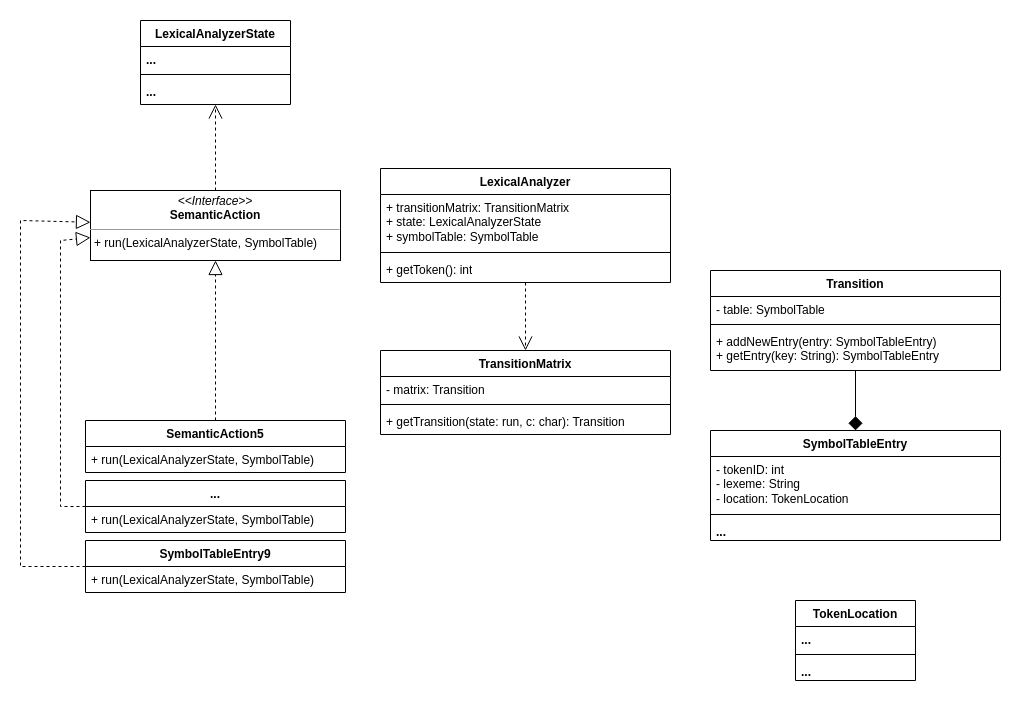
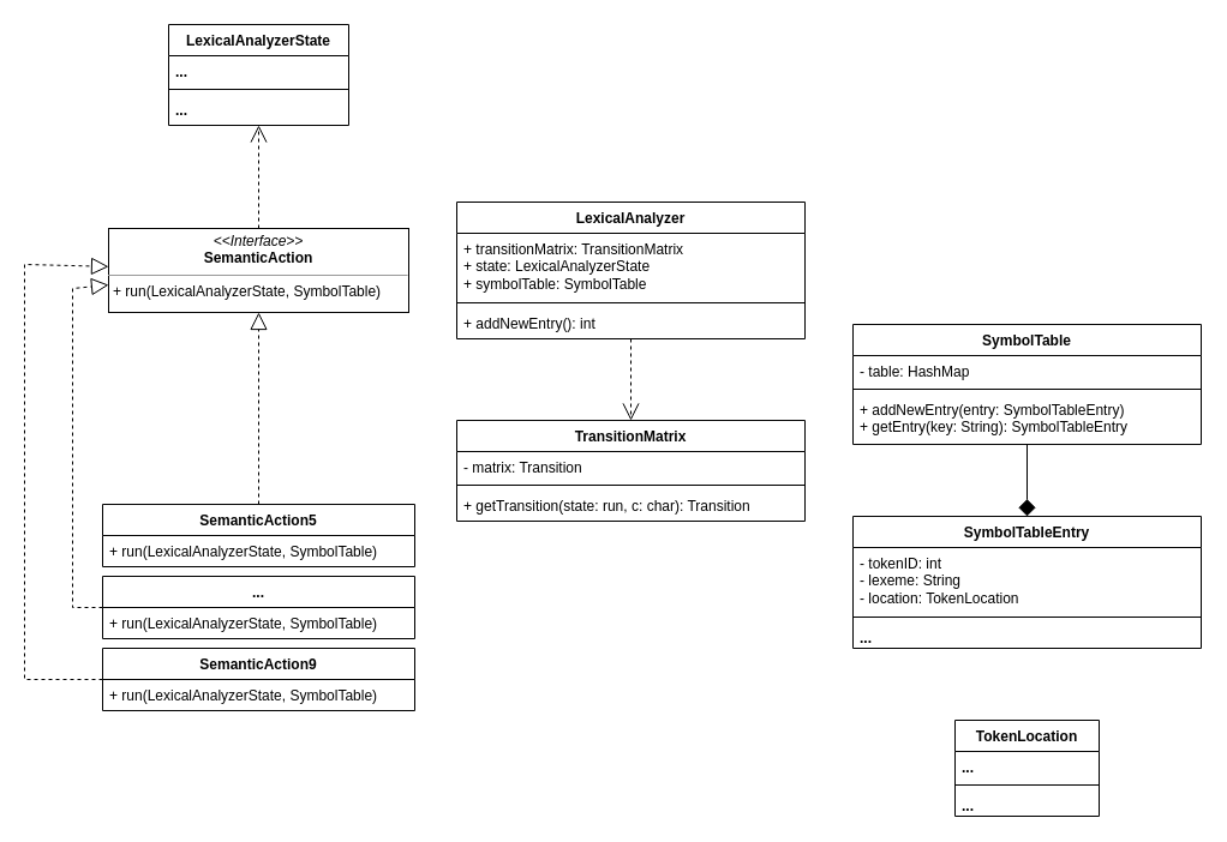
  <mxCell id="0" />
  <mxCell id="1" parent="0" />
  <mxCell id="2" value="LexicalAnalyzer" style="swimlane;fontStyle=1;align=center;verticalAlign=top;childLayout=stackLayout;horizontal=1;startSize=26;horizontalStack=0;resizeParent=1;resizeParentMax=0;resizeLast=0;collapsible=1;marginBottom=0;whiteSpace=wrap;html=1;" vertex="1" parent="1"><mxGeometry x="380" y="168" width="290" height="114" as="geometry" /></mxCell>
  <mxCell id="3" value="+ transitionMatrix: TransitionMatrix&lt;br&gt;+ state:&amp;nbsp;LexicalAnalyzerState&lt;br&gt;+&amp;nbsp;symbolTable:&amp;nbsp;SymbolTable" style="text;strokeColor=none;fillColor=none;align=left;verticalAlign=top;spacingLeft=4;spacingRight=4;overflow=hidden;rotatable=0;points=[[0,0.5],[1,0.5]];portConstraint=eastwest;whiteSpace=wrap;html=1;" vertex="1" parent="2"><mxGeometry y="26" width="290" height="54" as="geometry" /></mxCell>
  <mxCell id="4" value="" style="line;strokeWidth=1;fillColor=none;align=left;verticalAlign=middle;spacingTop=-1;spacingLeft=3;spacingRight=3;rotatable=0;labelPosition=right;points=[];portConstraint=eastwest;strokeColor=inherit;" vertex="1" parent="2"><mxGeometry y="80" width="290" height="8" as="geometry" /></mxCell>
- <mxCell id="5" value="+ getToken(): int" style="text;strokeColor=none;fillColor=none;align=left;verticalAlign=top;spacingLeft=4;spacingRight=4;overflow=hidden;rotatable=0;points=[[0,0.5],[1,0.5]];portConstraint=eastwest;whiteSpace=wrap;html=1;" vertex="1" parent="2"><mxGeometry y="88" width="290" height="26" as="geometry" /></mxCell>
+ <mxCell id="5" value="+ addNewEntry(): int" style="text;strokeColor=none;fillColor=none;align=left;verticalAlign=top;spacingLeft=4;spacingRight=4;overflow=hidden;rotatable=0;points=[[0,0.5],[1,0.5]];portConstraint=eastwest;whiteSpace=wrap;html=1;" vertex="1" parent="2"><mxGeometry y="88" width="290" height="26" as="geometry" /></mxCell>
  <mxCell id="6" value="&lt;p style=&quot;margin:0px;margin-top:4px;text-align:center;&quot;&gt;&lt;i&gt;&amp;lt;&amp;lt;Interface&amp;gt;&amp;gt;&lt;/i&gt;&lt;br&gt;&lt;b&gt;SemanticAction&lt;/b&gt;&lt;/p&gt;&lt;hr size=&quot;1&quot;&gt;&lt;p style=&quot;margin:0px;margin-left:4px;&quot;&gt;+ run(LexicalAnalyzerState, SymbolTable)&lt;/p&gt;" style="verticalAlign=top;align=left;overflow=fill;fontSize=12;fontFamily=Helvetica;html=1;whiteSpace=wrap;" vertex="1" parent="1"><mxGeometry x="90" y="190" width="250" height="70" as="geometry" /></mxCell>
  <mxCell id="7" value="SemanticAction5" style="swimlane;fontStyle=1;align=center;verticalAlign=top;childLayout=stackLayout;horizontal=1;startSize=26;horizontalStack=0;resizeParent=1;resizeParentMax=0;resizeLast=0;collapsible=1;marginBottom=0;whiteSpace=wrap;html=1;" vertex="1" parent="1"><mxGeometry x="85" y="420" width="260" height="52" as="geometry" /></mxCell>
  <mxCell id="8" value="+ run(LexicalAnalyzerState, SymbolTable)" style="text;strokeColor=none;fillColor=none;align=left;verticalAlign=top;spacingLeft=4;spacingRight=4;overflow=hidden;rotatable=0;points=[[0,0.5],[1,0.5]];portConstraint=eastwest;whiteSpace=wrap;html=1;" vertex="1" parent="7"><mxGeometry y="26" width="260" height="26" as="geometry" /></mxCell>
- <mxCell id="9" value="SymbolTableEntry9" style="swimlane;fontStyle=1;align=center;verticalAlign=top;childLayout=stackLayout;horizontal=1;startSize=26;horizontalStack=0;resizeParent=1;resizeParentMax=0;resizeLast=0;collapsible=1;marginBottom=0;whiteSpace=wrap;html=1;" vertex="1" parent="1"><mxGeometry x="85" y="540" width="260" height="52" as="geometry" /></mxCell>
+ <mxCell id="9" value="SemanticAction9" style="swimlane;fontStyle=1;align=center;verticalAlign=top;childLayout=stackLayout;horizontal=1;startSize=26;horizontalStack=0;resizeParent=1;resizeParentMax=0;resizeLast=0;collapsible=1;marginBottom=0;whiteSpace=wrap;html=1;" vertex="1" parent="1"><mxGeometry x="85" y="540" width="260" height="52" as="geometry" /></mxCell>
  <mxCell id="10" value="+ run(LexicalAnalyzerState, SymbolTable)" style="text;strokeColor=none;fillColor=none;align=left;verticalAlign=top;spacingLeft=4;spacingRight=4;overflow=hidden;rotatable=0;points=[[0,0.5],[1,0.5]];portConstraint=eastwest;whiteSpace=wrap;html=1;" vertex="1" parent="9"><mxGeometry y="26" width="260" height="26" as="geometry" /></mxCell>
  <mxCell id="11" value="..." style="swimlane;fontStyle=1;align=center;verticalAlign=top;childLayout=stackLayout;horizontal=1;startSize=26;horizontalStack=0;resizeParent=1;resizeParentMax=0;resizeLast=0;collapsible=1;marginBottom=0;whiteSpace=wrap;html=1;" vertex="1" parent="1"><mxGeometry x="85" y="480" width="260" height="52" as="geometry" /></mxCell>
  <mxCell id="12" value="+ run(LexicalAnalyzerState, SymbolTable)" style="text;strokeColor=none;fillColor=none;align=left;verticalAlign=top;spacingLeft=4;spacingRight=4;overflow=hidden;rotatable=0;points=[[0,0.5],[1,0.5]];portConstraint=eastwest;whiteSpace=wrap;html=1;" vertex="1" parent="11"><mxGeometry y="26" width="260" height="26" as="geometry" /></mxCell>
  <mxCell id="13" value="" style="endArrow=block;dashed=1;endFill=0;endSize=12;html=1;rounded=0;" edge="1" parent="1" source="7" target="6"><mxGeometry width="160" relative="1" as="geometry"><mxPoint x="290" y="350" as="sourcePoint" /><mxPoint x="450" y="350" as="targetPoint" /></mxGeometry></mxCell>
  <mxCell id="14" value="" style="endArrow=block;dashed=1;endFill=0;endSize=12;html=1;rounded=0;" edge="1" parent="1" source="11" target="6"><mxGeometry width="160" relative="1" as="geometry"><mxPoint x="225" y="430" as="sourcePoint" /><mxPoint x="225" y="290" as="targetPoint" /><Array as="points"><mxPoint x="60" y="506" /><mxPoint x="60" y="240" /></Array></mxGeometry></mxCell>
  <mxCell id="15" value="" style="endArrow=block;dashed=1;endFill=0;endSize=12;html=1;rounded=0;" edge="1" parent="1" source="9" target="6"><mxGeometry width="160" relative="1" as="geometry"><mxPoint x="225" y="430" as="sourcePoint" /><mxPoint x="225" y="290" as="targetPoint" /><Array as="points"><mxPoint x="20" y="566" /><mxPoint x="20" y="220" /></Array></mxGeometry></mxCell>
  <mxCell id="16" value="TransitionMatrix" style="swimlane;fontStyle=1;align=center;verticalAlign=top;childLayout=stackLayout;horizontal=1;startSize=26;horizontalStack=0;resizeParent=1;resizeParentMax=0;resizeLast=0;collapsible=1;marginBottom=0;whiteSpace=wrap;html=1;" vertex="1" parent="1"><mxGeometry x="380" y="350" width="290" height="84" as="geometry" /></mxCell>
  <mxCell id="17" value="- matrix: Transition" style="text;strokeColor=none;fillColor=none;align=left;verticalAlign=top;spacingLeft=4;spacingRight=4;overflow=hidden;rotatable=0;points=[[0,0.5],[1,0.5]];portConstraint=eastwest;whiteSpace=wrap;html=1;" vertex="1" parent="16"><mxGeometry y="26" width="290" height="24" as="geometry" /></mxCell>
  <mxCell id="18" value="" style="line;strokeWidth=1;fillColor=none;align=left;verticalAlign=middle;spacingTop=-1;spacingLeft=3;spacingRight=3;rotatable=0;labelPosition=right;points=[];portConstraint=eastwest;strokeColor=inherit;" vertex="1" parent="16"><mxGeometry y="50" width="290" height="8" as="geometry" /></mxCell>
  <mxCell id="19" value="+ getTransition(state: run, c: char): Transition" style="text;strokeColor=none;fillColor=none;align=left;verticalAlign=top;spacingLeft=4;spacingRight=4;overflow=hidden;rotatable=0;points=[[0,0.5],[1,0.5]];portConstraint=eastwest;whiteSpace=wrap;html=1;" vertex="1" parent="16"><mxGeometry y="58" width="290" height="26" as="geometry" /></mxCell>
  <mxCell id="20" value="LexicalAnalyzerState" style="swimlane;fontStyle=1;align=center;verticalAlign=top;childLayout=stackLayout;horizontal=1;startSize=26;horizontalStack=0;resizeParent=1;resizeParentMax=0;resizeLast=0;collapsible=1;marginBottom=0;whiteSpace=wrap;html=1;" vertex="1" parent="1"><mxGeometry x="140" y="20" width="150" height="84" as="geometry" /></mxCell>
  <mxCell id="21" value="&lt;b&gt;...&lt;/b&gt;" style="text;strokeColor=none;fillColor=none;align=left;verticalAlign=top;spacingLeft=4;spacingRight=4;overflow=hidden;rotatable=0;points=[[0,0.5],[1,0.5]];portConstraint=eastwest;whiteSpace=wrap;html=1;" vertex="1" parent="20"><mxGeometry y="26" width="150" height="24" as="geometry" /></mxCell>
  <mxCell id="22" value="" style="line;strokeWidth=1;fillColor=none;align=left;verticalAlign=middle;spacingTop=-1;spacingLeft=3;spacingRight=3;rotatable=0;labelPosition=right;points=[];portConstraint=eastwest;strokeColor=inherit;" vertex="1" parent="20"><mxGeometry y="50" width="150" height="8" as="geometry" /></mxCell>
  <mxCell id="23" value="&lt;b&gt;...&lt;/b&gt;" style="text;strokeColor=none;fillColor=none;align=left;verticalAlign=top;spacingLeft=4;spacingRight=4;overflow=hidden;rotatable=0;points=[[0,0.5],[1,0.5]];portConstraint=eastwest;whiteSpace=wrap;html=1;" vertex="1" parent="20"><mxGeometry y="58" width="150" height="26" as="geometry" /></mxCell>
  <mxCell id="24" value="" style="endArrow=open;endSize=12;dashed=1;html=1;rounded=0;" edge="1" parent="1" source="6" target="20"><mxGeometry width="160" relative="1" as="geometry"><mxPoint x="330" y="240" as="sourcePoint" /><mxPoint x="490" y="240" as="targetPoint" /></mxGeometry></mxCell>
- <mxCell id="25" value="Transition" style="swimlane;fontStyle=1;align=center;verticalAlign=top;childLayout=stackLayout;horizontal=1;startSize=26;horizontalStack=0;resizeParent=1;resizeParentMax=0;resizeLast=0;collapsible=1;marginBottom=0;whiteSpace=wrap;html=1;" vertex="1" parent="1"><mxGeometry x="710" y="270" width="290" height="100" as="geometry" /></mxCell>
- <mxCell id="26" value="- table: SymbolTable" style="text;strokeColor=none;fillColor=none;align=left;verticalAlign=top;spacingLeft=4;spacingRight=4;overflow=hidden;rotatable=0;points=[[0,0.5],[1,0.5]];portConstraint=eastwest;whiteSpace=wrap;html=1;" vertex="1" parent="25"><mxGeometry y="26" width="290" height="24" as="geometry" /></mxCell>
+ <mxCell id="25" value="SymbolTable" style="swimlane;fontStyle=1;align=center;verticalAlign=top;childLayout=stackLayout;horizontal=1;startSize=26;horizontalStack=0;resizeParent=1;resizeParentMax=0;resizeLast=0;collapsible=1;marginBottom=0;whiteSpace=wrap;html=1;" vertex="1" parent="1"><mxGeometry x="710" y="270" width="290" height="100" as="geometry" /></mxCell>
+ <mxCell id="26" value="- table: HashMap" style="text;strokeColor=none;fillColor=none;align=left;verticalAlign=top;spacingLeft=4;spacingRight=4;overflow=hidden;rotatable=0;points=[[0,0.5],[1,0.5]];portConstraint=eastwest;whiteSpace=wrap;html=1;" vertex="1" parent="25"><mxGeometry y="26" width="290" height="24" as="geometry" /></mxCell>
  <mxCell id="27" value="" style="line;strokeWidth=1;fillColor=none;align=left;verticalAlign=middle;spacingTop=-1;spacingLeft=3;spacingRight=3;rotatable=0;labelPosition=right;points=[];portConstraint=eastwest;strokeColor=inherit;" vertex="1" parent="25"><mxGeometry y="50" width="290" height="8" as="geometry" /></mxCell>
  <mxCell id="28" value="+ addNewEntry(entry:&amp;nbsp;SymbolTableEntry)&lt;br&gt;+ getEntry(key: String): SymbolTableEntry&lt;br&gt;&lt;div style=&quot;background-color:#2f2f2f;padding:0px 0px 0px 2px;&quot;&gt;&lt;div style=&quot;color: rgb(170, 170, 170); font-family: Consolas; font-size: 16pt;&quot;&gt;&lt;p style=&quot;background-color:#373737;margin:0;&quot;&gt;&lt;span style=&quot;color:#f9faf4;&quot;&gt;&lt;/span&gt;&lt;/p&gt;&lt;/div&gt;&lt;/div&gt;" style="text;strokeColor=none;fillColor=none;align=left;verticalAlign=top;spacingLeft=4;spacingRight=4;overflow=hidden;rotatable=0;points=[[0,0.5],[1,0.5]];portConstraint=eastwest;whiteSpace=wrap;html=1;" vertex="1" parent="25"><mxGeometry y="58" width="290" height="42" as="geometry" /></mxCell>
  <mxCell id="29" value="" style="endArrow=open;endFill=1;endSize=12;html=1;rounded=0;dashed=1;" edge="1" parent="1" source="2" target="16"><mxGeometry width="160" relative="1" as="geometry"><mxPoint x="680" y="215" as="sourcePoint" /><mxPoint x="836" y="280" as="targetPoint" /><Array as="points" /></mxGeometry></mxCell>
  <mxCell id="30" value="SymbolTableEntry" style="swimlane;fontStyle=1;align=center;verticalAlign=top;childLayout=stackLayout;horizontal=1;startSize=26;horizontalStack=0;resizeParent=1;resizeParentMax=0;resizeLast=0;collapsible=1;marginBottom=0;whiteSpace=wrap;html=1;" vertex="1" parent="1"><mxGeometry x="710" y="430" width="290" height="110" as="geometry" /></mxCell>
  <mxCell id="31" value="- tokenID: int&lt;br&gt;- lexeme: String&lt;br&gt;- location: TokenLocation" style="text;strokeColor=none;fillColor=none;align=left;verticalAlign=top;spacingLeft=4;spacingRight=4;overflow=hidden;rotatable=0;points=[[0,0.5],[1,0.5]];portConstraint=eastwest;whiteSpace=wrap;html=1;" vertex="1" parent="30"><mxGeometry y="26" width="290" height="54" as="geometry" /></mxCell>
  <mxCell id="32" value="" style="line;strokeWidth=1;fillColor=none;align=left;verticalAlign=middle;spacingTop=-1;spacingLeft=3;spacingRight=3;rotatable=0;labelPosition=right;points=[];portConstraint=eastwest;strokeColor=inherit;" vertex="1" parent="30"><mxGeometry y="80" width="290" height="8" as="geometry" /></mxCell>
  <mxCell id="33" value="&lt;b&gt;...&lt;/b&gt;&lt;br&gt;&lt;div style=&quot;background-color:#2f2f2f;padding:0px 0px 0px 2px;&quot;&gt;&lt;div style=&quot;color: rgb(170, 170, 170); font-family: Consolas; font-size: 16pt;&quot;&gt;&lt;p style=&quot;background-color:#373737;margin:0;&quot;&gt;&lt;span style=&quot;color:#f9faf4;&quot;&gt;&lt;/span&gt;&lt;/p&gt;&lt;/div&gt;&lt;/div&gt;" style="text;strokeColor=none;fillColor=none;align=left;verticalAlign=top;spacingLeft=4;spacingRight=4;overflow=hidden;rotatable=0;points=[[0,0.5],[1,0.5]];portConstraint=eastwest;whiteSpace=wrap;html=1;" vertex="1" parent="30"><mxGeometry y="88" width="290" height="22" as="geometry" /></mxCell>
  <mxCell id="34" value="" style="endArrow=diamond;endFill=1;endSize=12;html=1;rounded=0;" edge="1" parent="1" source="25" target="30"><mxGeometry width="160" relative="1" as="geometry"><mxPoint x="680" y="215" as="sourcePoint" /><mxPoint x="836" y="280" as="targetPoint" /><Array as="points" /></mxGeometry></mxCell>
  <mxCell id="35" value="TokenLocation" style="swimlane;fontStyle=1;align=center;verticalAlign=top;childLayout=stackLayout;horizontal=1;startSize=26;horizontalStack=0;resizeParent=1;resizeParentMax=0;resizeLast=0;collapsible=1;marginBottom=0;whiteSpace=wrap;html=1;" vertex="1" parent="1"><mxGeometry x="795" y="600" width="120" height="80" as="geometry" /></mxCell>
  <mxCell id="36" value="&lt;b&gt;...&lt;/b&gt;" style="text;strokeColor=none;fillColor=none;align=left;verticalAlign=top;spacingLeft=4;spacingRight=4;overflow=hidden;rotatable=0;points=[[0,0.5],[1,0.5]];portConstraint=eastwest;whiteSpace=wrap;html=1;" vertex="1" parent="35"><mxGeometry y="26" width="120" height="24" as="geometry" /></mxCell>
  <mxCell id="37" value="" style="line;strokeWidth=1;fillColor=none;align=left;verticalAlign=middle;spacingTop=-1;spacingLeft=3;spacingRight=3;rotatable=0;labelPosition=right;points=[];portConstraint=eastwest;strokeColor=inherit;" vertex="1" parent="35"><mxGeometry y="50" width="120" height="8" as="geometry" /></mxCell>
  <mxCell id="38" value="&lt;div style=&quot;text-align: center;&quot;&gt;&lt;b style=&quot;background-color: initial; border-color: var(--border-color);&quot;&gt;...&lt;/b&gt;&lt;/div&gt;&lt;div style=&quot;background-color:#2f2f2f;padding:0px 0px 0px 2px;&quot;&gt;&lt;div style=&quot;color: rgb(170, 170, 170); font-family: Consolas; font-size: 16pt;&quot;&gt;&lt;p style=&quot;background-color:#373737;margin:0;&quot;&gt;&lt;span style=&quot;color:#f9faf4;&quot;&gt;&lt;/span&gt;&lt;/p&gt;&lt;/div&gt;&lt;/div&gt;" style="text;strokeColor=none;fillColor=none;align=left;verticalAlign=top;spacingLeft=4;spacingRight=4;overflow=hidden;rotatable=0;points=[[0,0.5],[1,0.5]];portConstraint=eastwest;whiteSpace=wrap;html=1;" vertex="1" parent="35"><mxGeometry y="58" width="120" height="22" as="geometry" /></mxCell>
